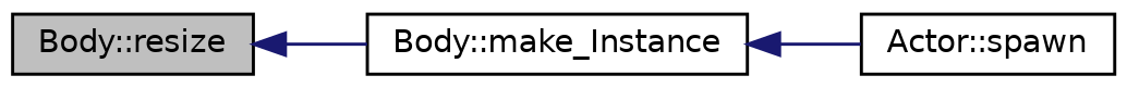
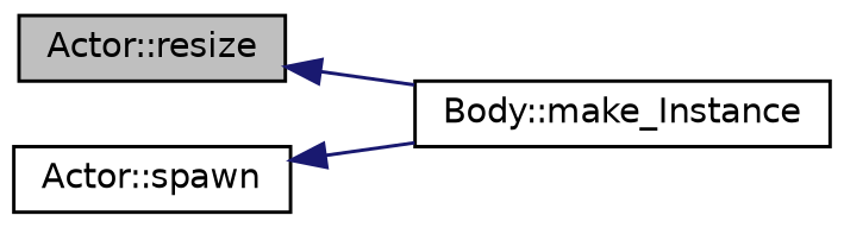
  digraph {
    rankdir=LR
    node [color=black fillcolor=white fontname=Helvetica fontsize=10 shape=record style=filled]
    edge [color=midnightblue dir=back fontname=Helvetica fontsize=10 labelfontname=Helvetica labelfontsize=10 style=solid]
-   n1 [fillcolor=grey75 fontcolor=black height=0.2 label="Body::resize" width=0.4]
+   n1 [fillcolor=grey75 fontcolor=black height=0.2 label="Actor::resize" width=0.4]
    n2 [height=0.2 label="Body::make_Instance" width=0.4]
    n3 [height=0.2 label="Actor::spawn" width=0.4]
    n1 -> n2
-   n2 -> n3
+   n3 -> n2
  }
